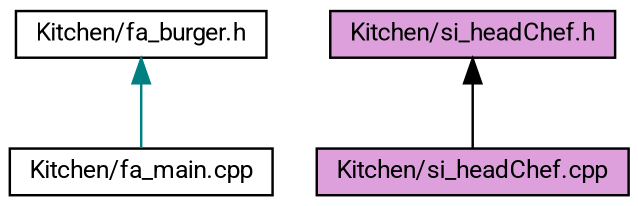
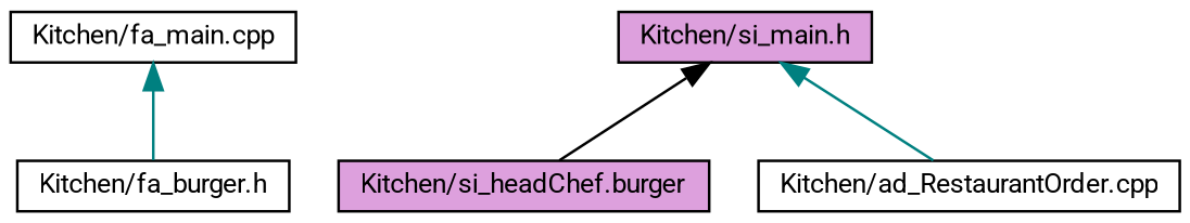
  digraph {
    fontname=Roboto
    node [color=black fillcolor=white fontname=Roboto fontsize=10 shape=record style=filled]
    edge [color=teal dir=back fontname=Roboto fontsize=10 labelfontname=Helvetica labelfontsize=10 style=solid]
    n1 [fontcolor=black height=0.2 label="Kitchen/fa_burger.h" width=0.4]
    n2 [height=0.2 label="Kitchen/fa_main.cpp" width=0.4]
-   n3 [fillcolor=plum height=0.2 label="Kitchen/si_headChef.h" width=0.4]
-   n4 [fillcolor=plum height=0.2 label="Kitchen/si_headChef.cpp" width=0.4]
-   n1 -> n2
+   n3 [fillcolor=plum height=0.2 label="Kitchen/si_main.h" width=0.4]
+   n4 [fillcolor=plum height=0.2 label="Kitchen/si_headChef.burger" width=0.4]
+   n5 [height=0.2 label="Kitchen/ad_RestaurantOrder.cpp" width=0.4]
+   n2 -> n1
    n3 -> n4 [color=black]
+   n3 -> n5
  }
